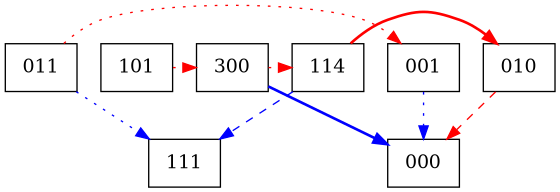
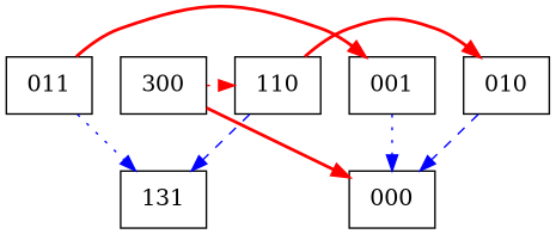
  digraph {
    node [shape=box]
    edge [color=blue style=dotted]
    001
    010
    011
    n4 [label=300]
-   101
-   110 [label=114]
+   110
    000
-   111
+   111 [label=131]
    subgraph sub_1 {
      rank=same
      001
      010
      011
      n4
-     101
      110
    }
    subgraph sub_2 {
      rank=same
      000
      111
    }
    001 -> 000
-   010 -> 000 [color=red style=dashed]
-   011 -> 001 [color=red]
+   010 -> 000 [style=dashed]
+   011 -> 001 [color=red style=bold]
    011 -> 111
    n4 -> 110 [color=red]
-   n4 -> 000 [style=bold]
-   101 -> n4 [color=red]
+   n4 -> 000 [color=red style=bold]
    110 -> 010 [color=red style=bold]
    110 -> 111 [style=dashed]
  }
